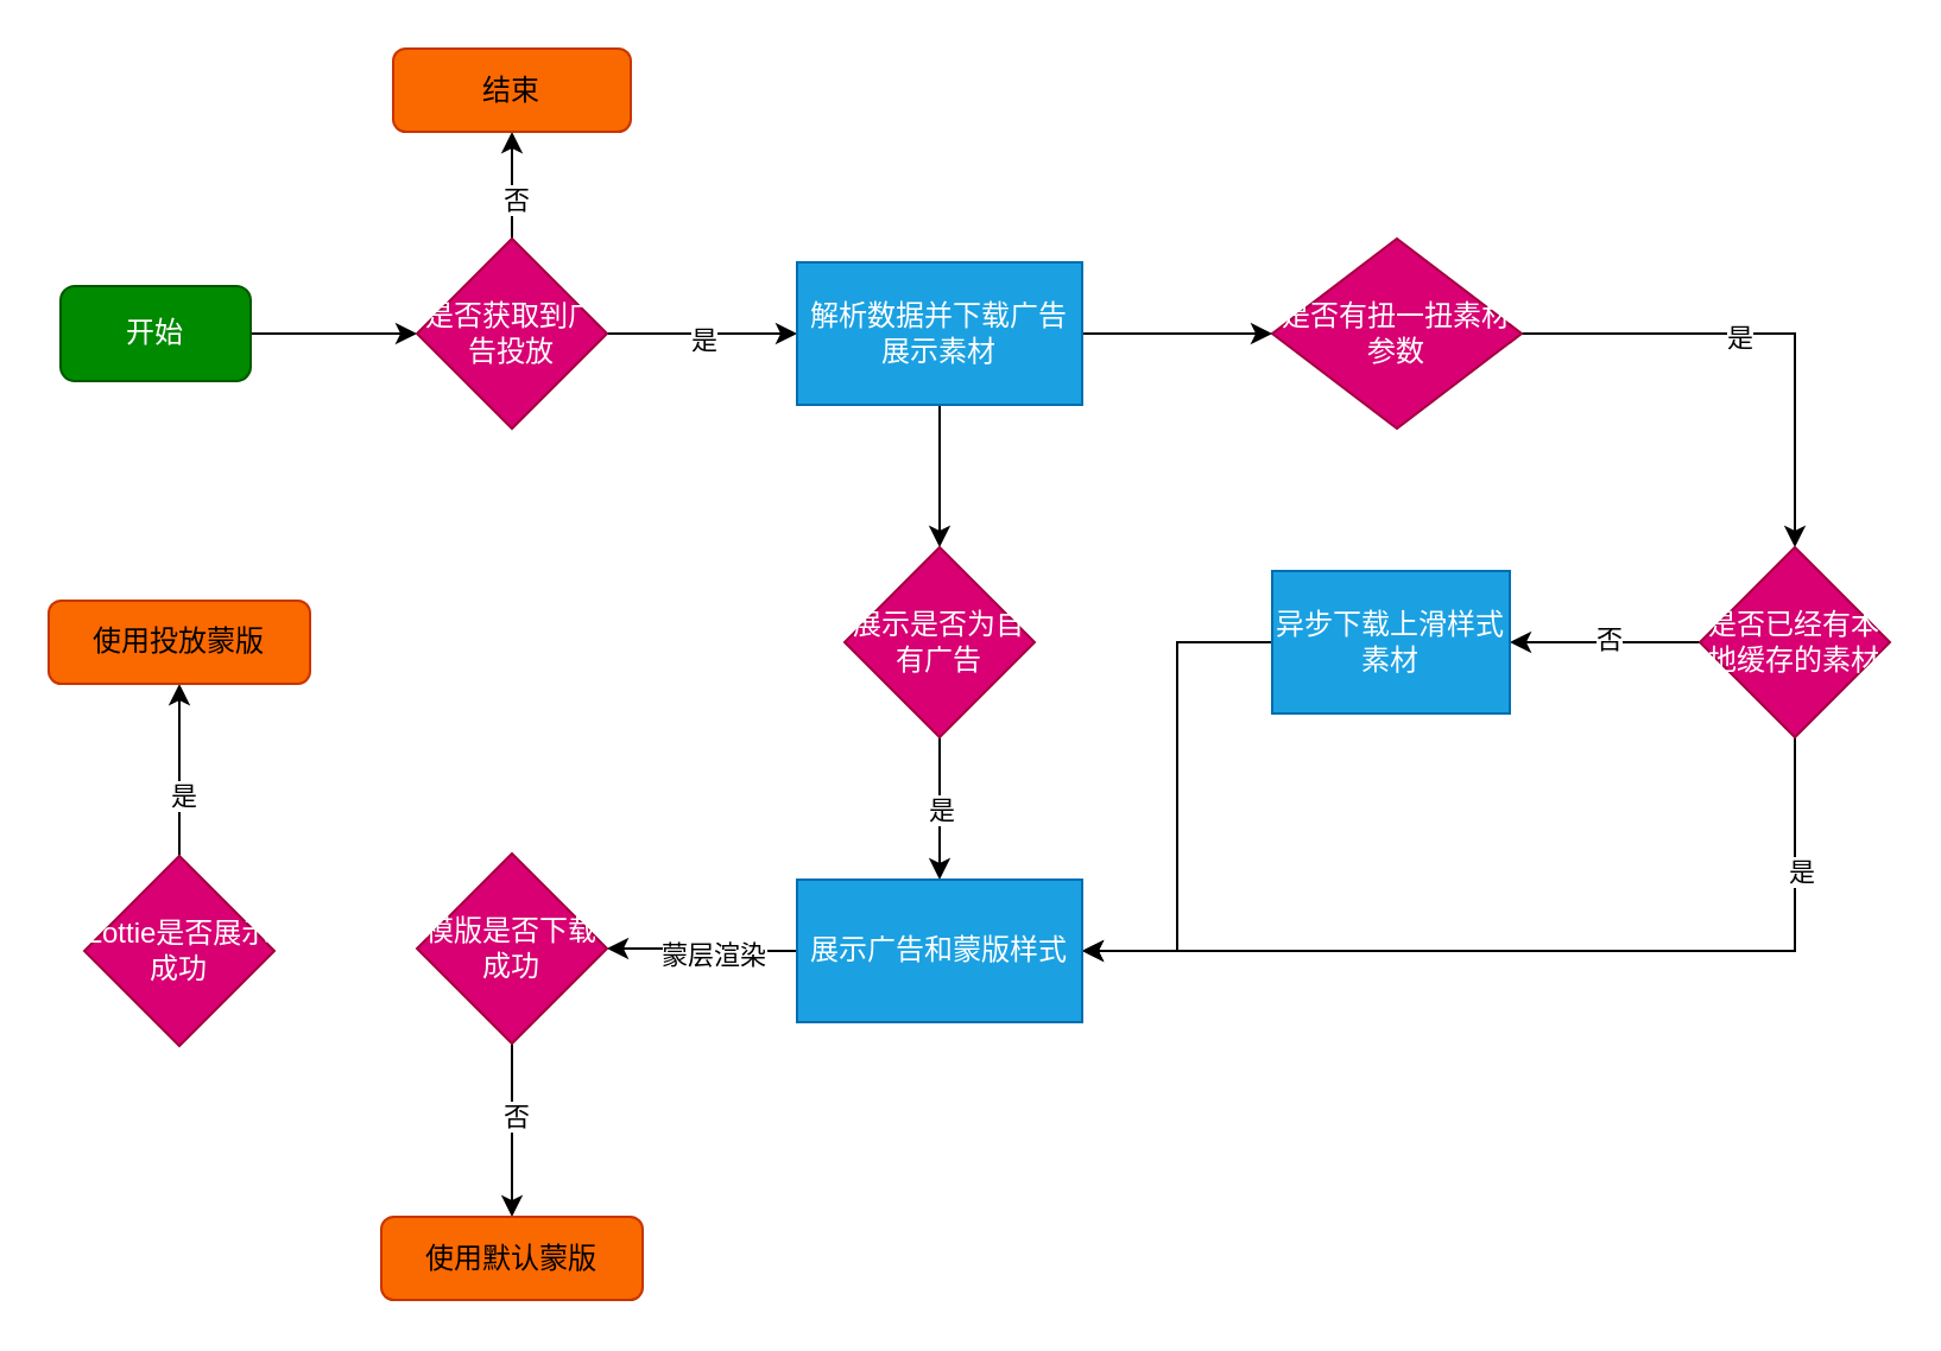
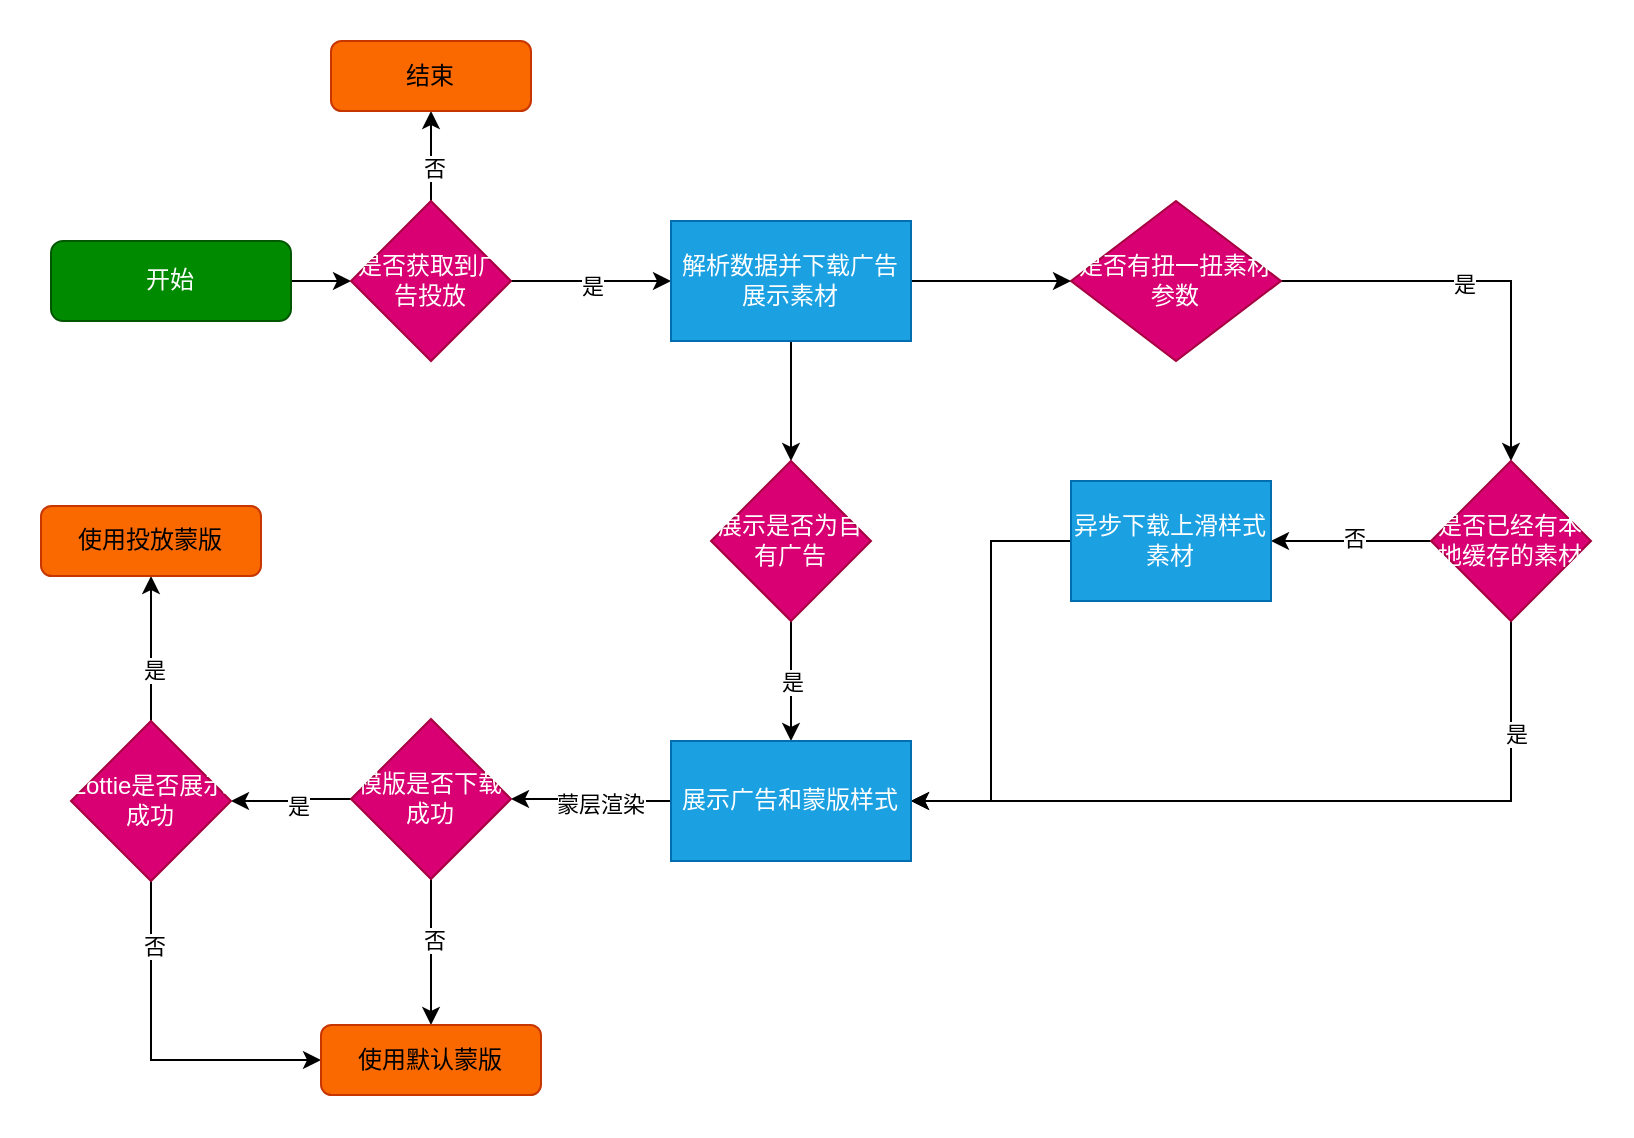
  <mxCell id="0" />
  <mxCell id="1" parent="0" />
  <mxCell id="2" value="" style="edgeStyle=orthogonalEdgeStyle;rounded=0;orthogonalLoop=1;jettySize=auto;html=1;" edge="1" parent="1" source="3" target="8"><mxGeometry relative="1" as="geometry" /></mxCell>
- <mxCell id="3" value="开始" style="rounded=1;whiteSpace=wrap;html=1;fillColor=#008a00;fontColor=#ffffff;strokeColor=#005700;" vertex="1" parent="1"><mxGeometry x="25" y="120" width="80" height="40" as="geometry" /></mxCell>
+ <mxCell id="3" value="开始" style="rounded=1;whiteSpace=wrap;html=1;fillColor=#008a00;fontColor=#ffffff;strokeColor=#005700;" vertex="1" parent="1"><mxGeometry x="25" y="120" width="120" height="40" as="geometry" /></mxCell>
  <mxCell id="4" value="" style="edgeStyle=orthogonalEdgeStyle;rounded=0;orthogonalLoop=1;jettySize=auto;html=1;" edge="1" parent="1" source="8" target="21"><mxGeometry relative="1" as="geometry" /></mxCell>
  <mxCell id="5" value="是" style="edgeLabel;html=1;align=center;verticalAlign=middle;resizable=0;points=[];" vertex="1" connectable="0" parent="4"><mxGeometry y="-2" relative="1" as="geometry"><mxPoint as="offset" /></mxGeometry></mxCell>
  <mxCell id="6" value="" style="edgeStyle=orthogonalEdgeStyle;rounded=0;orthogonalLoop=1;jettySize=auto;html=1;" edge="1" parent="1" source="8" target="22"><mxGeometry relative="1" as="geometry" /></mxCell>
  <mxCell id="7" value="否" style="edgeLabel;html=1;align=center;verticalAlign=middle;resizable=0;points=[];" vertex="1" connectable="0" parent="6"><mxGeometry x="-0.244" y="-1" relative="1" as="geometry"><mxPoint as="offset" /></mxGeometry></mxCell>
  <mxCell id="8" value="是否获取到广告投放" style="rhombus;whiteSpace=wrap;html=1;rounded=0;fillColor=#d80073;fontColor=#ffffff;strokeColor=#A50040;" vertex="1" parent="1"><mxGeometry x="175" y="100" width="80" height="80" as="geometry" /></mxCell>
  <mxCell id="9" value="" style="edgeStyle=orthogonalEdgeStyle;rounded=0;orthogonalLoop=1;jettySize=auto;html=1;entryX=0.5;entryY=0;entryDx=0;entryDy=0;" edge="1" parent="1" source="11" target="16"><mxGeometry relative="1" as="geometry"><mxPoint x="715" y="140" as="targetPoint" /></mxGeometry></mxCell>
  <mxCell id="10" value="是" style="edgeLabel;html=1;align=center;verticalAlign=middle;resizable=0;points=[];" vertex="1" connectable="0" parent="9"><mxGeometry x="-0.113" y="-1" relative="1" as="geometry"><mxPoint as="offset" /></mxGeometry></mxCell>
  <mxCell id="11" value="是否有扭一扭素材参数" style="rhombus;whiteSpace=wrap;html=1;rounded=0;fillColor=#d80073;fontColor=#ffffff;strokeColor=#A50040;" vertex="1" parent="1"><mxGeometry x="535" y="100" width="105" height="80" as="geometry" /></mxCell>
  <mxCell id="12" value="" style="edgeStyle=orthogonalEdgeStyle;rounded=0;orthogonalLoop=1;jettySize=auto;html=1;" edge="1" parent="1" source="16" target="18"><mxGeometry relative="1" as="geometry" /></mxCell>
  <mxCell id="13" value="否" style="edgeLabel;html=1;align=center;verticalAlign=middle;resizable=0;points=[];" vertex="1" connectable="0" parent="12"><mxGeometry x="-0.033" y="-2" relative="1" as="geometry"><mxPoint as="offset" /></mxGeometry></mxCell>
  <mxCell id="14" style="edgeStyle=orthogonalEdgeStyle;rounded=0;orthogonalLoop=1;jettySize=auto;html=1;entryX=1;entryY=0.5;entryDx=0;entryDy=0;" edge="1" parent="1" source="16" target="28"><mxGeometry relative="1" as="geometry"><Array as="points"><mxPoint x="755" y="400" /></Array></mxGeometry></mxCell>
  <mxCell id="15" value="是" style="edgeLabel;html=1;align=center;verticalAlign=middle;resizable=0;points=[];" vertex="1" connectable="0" parent="14"><mxGeometry x="-0.711" y="2" relative="1" as="geometry"><mxPoint as="offset" /></mxGeometry></mxCell>
  <mxCell id="16" value="是否已经有本地缓存的素材" style="rhombus;whiteSpace=wrap;html=1;rounded=0;fillColor=#d80073;fontColor=#ffffff;strokeColor=#A50040;" vertex="1" parent="1"><mxGeometry x="715" y="230" width="80" height="80" as="geometry" /></mxCell>
  <mxCell id="17" style="edgeStyle=orthogonalEdgeStyle;rounded=0;orthogonalLoop=1;jettySize=auto;html=1;entryX=1;entryY=0.5;entryDx=0;entryDy=0;" edge="1" parent="1" source="18" target="28"><mxGeometry relative="1" as="geometry" /></mxCell>
  <mxCell id="18" value="异步下载上滑样式素材" style="whiteSpace=wrap;html=1;rounded=0;fillColor=#1ba1e2;fontColor=#ffffff;strokeColor=#006EAF;" vertex="1" parent="1"><mxGeometry x="535" y="240" width="100" height="60" as="geometry" /></mxCell>
  <mxCell id="19" value="" style="edgeStyle=orthogonalEdgeStyle;rounded=0;orthogonalLoop=1;jettySize=auto;html=1;" edge="1" parent="1" source="21" target="11"><mxGeometry relative="1" as="geometry" /></mxCell>
  <mxCell id="20" value="" style="edgeStyle=orthogonalEdgeStyle;rounded=0;orthogonalLoop=1;jettySize=auto;html=1;" edge="1" parent="1" source="21" target="25"><mxGeometry relative="1" as="geometry" /></mxCell>
  <mxCell id="21" value="解析数据并下载广告展示素材" style="whiteSpace=wrap;html=1;rounded=0;fillColor=#1ba1e2;fontColor=#ffffff;strokeColor=#006EAF;" vertex="1" parent="1"><mxGeometry x="335" y="110" width="120" height="60" as="geometry" /></mxCell>
  <mxCell id="22" value="结束" style="rounded=1;whiteSpace=wrap;html=1;fillColor=#fa6800;fontColor=#000000;strokeColor=#C73500;" vertex="1" parent="1"><mxGeometry x="165" y="20" width="100" height="35" as="geometry" /></mxCell>
  <mxCell id="23" value="" style="edgeStyle=orthogonalEdgeStyle;rounded=0;orthogonalLoop=1;jettySize=auto;html=1;" edge="1" parent="1" source="25" target="28"><mxGeometry relative="1" as="geometry" /></mxCell>
  <mxCell id="24" value="是" style="edgeLabel;html=1;align=center;verticalAlign=middle;resizable=0;points=[];" vertex="1" connectable="0" parent="23"><mxGeometry x="-0.011" relative="1" as="geometry"><mxPoint as="offset" /></mxGeometry></mxCell>
  <mxCell id="25" value="展示是否为自有广告" style="rhombus;whiteSpace=wrap;html=1;rounded=0;fillColor=#d80073;fontColor=#ffffff;strokeColor=#A50040;" vertex="1" parent="1"><mxGeometry x="355" y="230" width="80" height="80" as="geometry" /></mxCell>
  <mxCell id="26" value="" style="edgeStyle=orthogonalEdgeStyle;rounded=0;orthogonalLoop=1;jettySize=auto;html=1;" edge="1" parent="1" source="28" target="33"><mxGeometry relative="1" as="geometry" /></mxCell>
  <mxCell id="27" value="蒙层渲染" style="edgeLabel;html=1;align=center;verticalAlign=middle;resizable=0;points=[];" vertex="1" connectable="0" parent="26"><mxGeometry x="-0.122" y="1" relative="1" as="geometry"><mxPoint as="offset" /></mxGeometry></mxCell>
  <mxCell id="28" value="展示广告和蒙版样式" style="whiteSpace=wrap;html=1;rounded=0;fillColor=#1ba1e2;fontColor=#ffffff;strokeColor=#006EAF;" vertex="1" parent="1"><mxGeometry x="335" y="370" width="120" height="60" as="geometry" /></mxCell>
+ <mxCell id="29" value="" style="edgeStyle=orthogonalEdgeStyle;rounded=0;orthogonalLoop=1;jettySize=auto;html=1;" edge="1" parent="1" source="33" target="38"><mxGeometry relative="1" as="geometry" /></mxCell>
+ <mxCell id="30" value="是" style="edgeLabel;html=1;align=center;verticalAlign=middle;resizable=0;points=[];" vertex="1" connectable="0" parent="29"><mxGeometry x="-0.126" y="3" relative="1" as="geometry"><mxPoint as="offset" /></mxGeometry></mxCell>
  <mxCell id="31" value="" style="edgeStyle=orthogonalEdgeStyle;rounded=0;orthogonalLoop=1;jettySize=auto;html=1;entryX=0.5;entryY=0;entryDx=0;entryDy=0;" edge="1" parent="1" source="33" target="40"><mxGeometry relative="1" as="geometry"><mxPoint x="215" y="500" as="targetPoint" /></mxGeometry></mxCell>
  <mxCell id="32" value="否" style="edgeLabel;html=1;align=center;verticalAlign=middle;resizable=0;points=[];" vertex="1" connectable="0" parent="31"><mxGeometry x="-0.169" y="1" relative="1" as="geometry"><mxPoint as="offset" /></mxGeometry></mxCell>
  <mxCell id="33" value="模版是否下载成功" style="rhombus;whiteSpace=wrap;html=1;rounded=0;fillColor=#d80073;fontColor=#ffffff;strokeColor=#A50040;" vertex="1" parent="1"><mxGeometry x="175" y="359" width="80" height="80" as="geometry" /></mxCell>
  <mxCell id="34" value="" style="edgeStyle=orthogonalEdgeStyle;rounded=0;orthogonalLoop=1;jettySize=auto;html=1;" edge="1" parent="1" source="38" target="39"><mxGeometry relative="1" as="geometry" /></mxCell>
  <mxCell id="35" value="是" style="edgeLabel;html=1;align=center;verticalAlign=middle;resizable=0;points=[];" vertex="1" connectable="0" parent="34"><mxGeometry x="-0.274" y="-1" relative="1" as="geometry"><mxPoint as="offset" /></mxGeometry></mxCell>
+ <mxCell id="36" style="edgeStyle=orthogonalEdgeStyle;rounded=0;orthogonalLoop=1;jettySize=auto;html=1;entryX=0;entryY=0.5;entryDx=0;entryDy=0;" edge="1" parent="1" source="38" target="40"><mxGeometry relative="1" as="geometry"><Array as="points"><mxPoint x="75" y="530" /></Array></mxGeometry></mxCell>
+ <mxCell id="37" value="否" style="edgeLabel;html=1;align=center;verticalAlign=middle;resizable=0;points=[];" vertex="1" connectable="0" parent="36"><mxGeometry x="-0.629" y="1" relative="1" as="geometry"><mxPoint as="offset" /></mxGeometry></mxCell>
  <mxCell id="38" value="Lottie是否展示成功" style="rhombus;whiteSpace=wrap;html=1;rounded=0;fillColor=#d80073;fontColor=#ffffff;strokeColor=#A50040;" vertex="1" parent="1"><mxGeometry x="35" y="360" width="80" height="80" as="geometry" /></mxCell>
  <mxCell id="39" value="使用投放蒙版" style="rounded=1;whiteSpace=wrap;html=1;fillColor=#fa6800;fontColor=#000000;strokeColor=#C73500;" vertex="1" parent="1"><mxGeometry x="20" y="252.5" width="110" height="35" as="geometry" /></mxCell>
  <mxCell id="40" value="使用默认蒙版" style="rounded=1;whiteSpace=wrap;html=1;fillColor=#fa6800;fontColor=#000000;strokeColor=#C73500;" vertex="1" parent="1"><mxGeometry x="160" y="512" width="110" height="35" as="geometry" /></mxCell>
